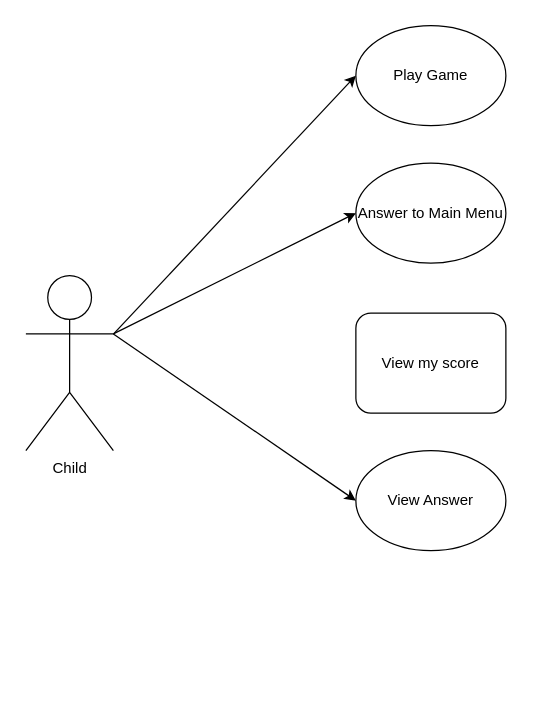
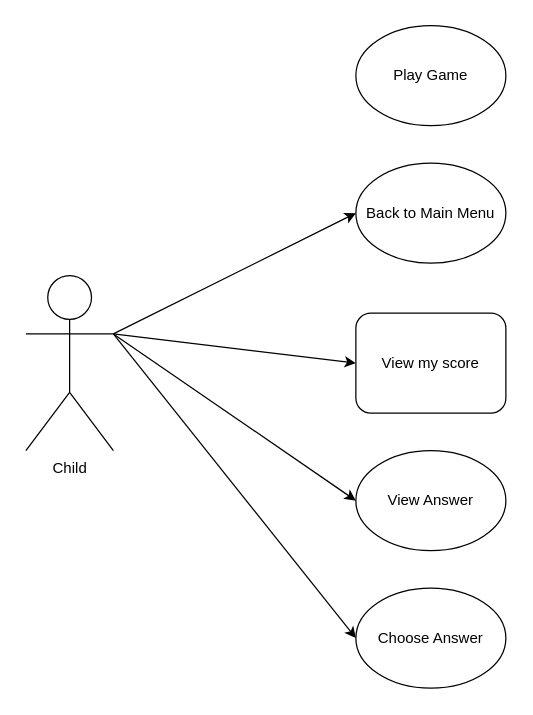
  <mxCell id="0" />
  <mxCell id="1" parent="0" />
- <mxCell id="2" style="rounded=0;orthogonalLoop=1;jettySize=auto;html=1;exitX=1;exitY=0.334;exitDx=0;exitDy=0;exitPerimeter=0;entryX=0;entryY=0.5;entryDx=0;entryDy=0;" parent="1" source="7" target="8" edge="1"><mxGeometry relative="1" as="geometry" /></mxCell>
  <mxCell id="3" style="rounded=0;orthogonalLoop=1;jettySize=auto;html=1;exitX=1;exitY=0.333;exitDx=0;exitDy=0;exitPerimeter=0;entryX=0;entryY=0.5;entryDx=0;entryDy=0;" parent="1" source="7" target="9" edge="1"><mxGeometry relative="1" as="geometry" /></mxCell>
+ <mxCell id="4" style="rounded=0;orthogonalLoop=1;jettySize=auto;html=1;exitX=1;exitY=0.333;exitDx=0;exitDy=0;exitPerimeter=0;entryX=0;entryY=0.5;entryDx=0;entryDy=0;" parent="1" source="7" target="10" edge="1"><mxGeometry relative="1" as="geometry" /></mxCell>
+ <mxCell id="5" style="rounded=0;orthogonalLoop=1;jettySize=auto;html=1;exitX=1;exitY=0.333;exitDx=0;exitDy=0;exitPerimeter=0;entryX=0;entryY=0.5;entryDx=0;entryDy=0;" parent="1" source="7" target="11" edge="1"><mxGeometry relative="1" as="geometry" /></mxCell>
  <mxCell id="6" style="edgeStyle=none;rounded=0;orthogonalLoop=1;jettySize=auto;html=1;exitX=1;exitY=0.333;exitDx=0;exitDy=0;exitPerimeter=0;entryX=0;entryY=0.5;entryDx=0;entryDy=0;" parent="1" source="7" target="12" edge="1"><mxGeometry relative="1" as="geometry" /></mxCell>
  <mxCell id="7" value="Child" style="shape=umlActor;verticalLabelPosition=bottom;verticalAlign=top;html=1;outlineConnect=0;" parent="1" vertex="1"><mxGeometry x="20" y="220" width="70" height="140" as="geometry" /></mxCell>
  <mxCell id="8" value="Play Game" style="ellipse;whiteSpace=wrap;html=1;" parent="1" vertex="1"><mxGeometry x="284" y="20" width="120" height="80" as="geometry" /></mxCell>
- <mxCell id="9" value="Answer to Main Menu" style="ellipse;whiteSpace=wrap;html=1;" parent="1" vertex="1"><mxGeometry x="284" y="130" width="120" height="80" as="geometry" /></mxCell>
+ <mxCell id="9" value="Back to Main Menu" style="ellipse;whiteSpace=wrap;html=1;" parent="1" vertex="1"><mxGeometry x="284" y="130" width="120" height="80" as="geometry" /></mxCell>
  <mxCell id="10" value="View my score" style="whiteSpace=wrap;html=1;rounded=1;" parent="1" vertex="1"><mxGeometry x="284" y="250" width="120" height="80" as="geometry" /></mxCell>
+ <mxCell id="11" value="Choose Answer" style="ellipse;whiteSpace=wrap;html=1;" parent="1" vertex="1"><mxGeometry x="284" y="470" width="120" height="80" as="geometry" /></mxCell>
  <mxCell id="12" value="View Answer" style="ellipse;whiteSpace=wrap;html=1;" parent="1" vertex="1"><mxGeometry x="284" y="360" width="120" height="80" as="geometry" /></mxCell>
